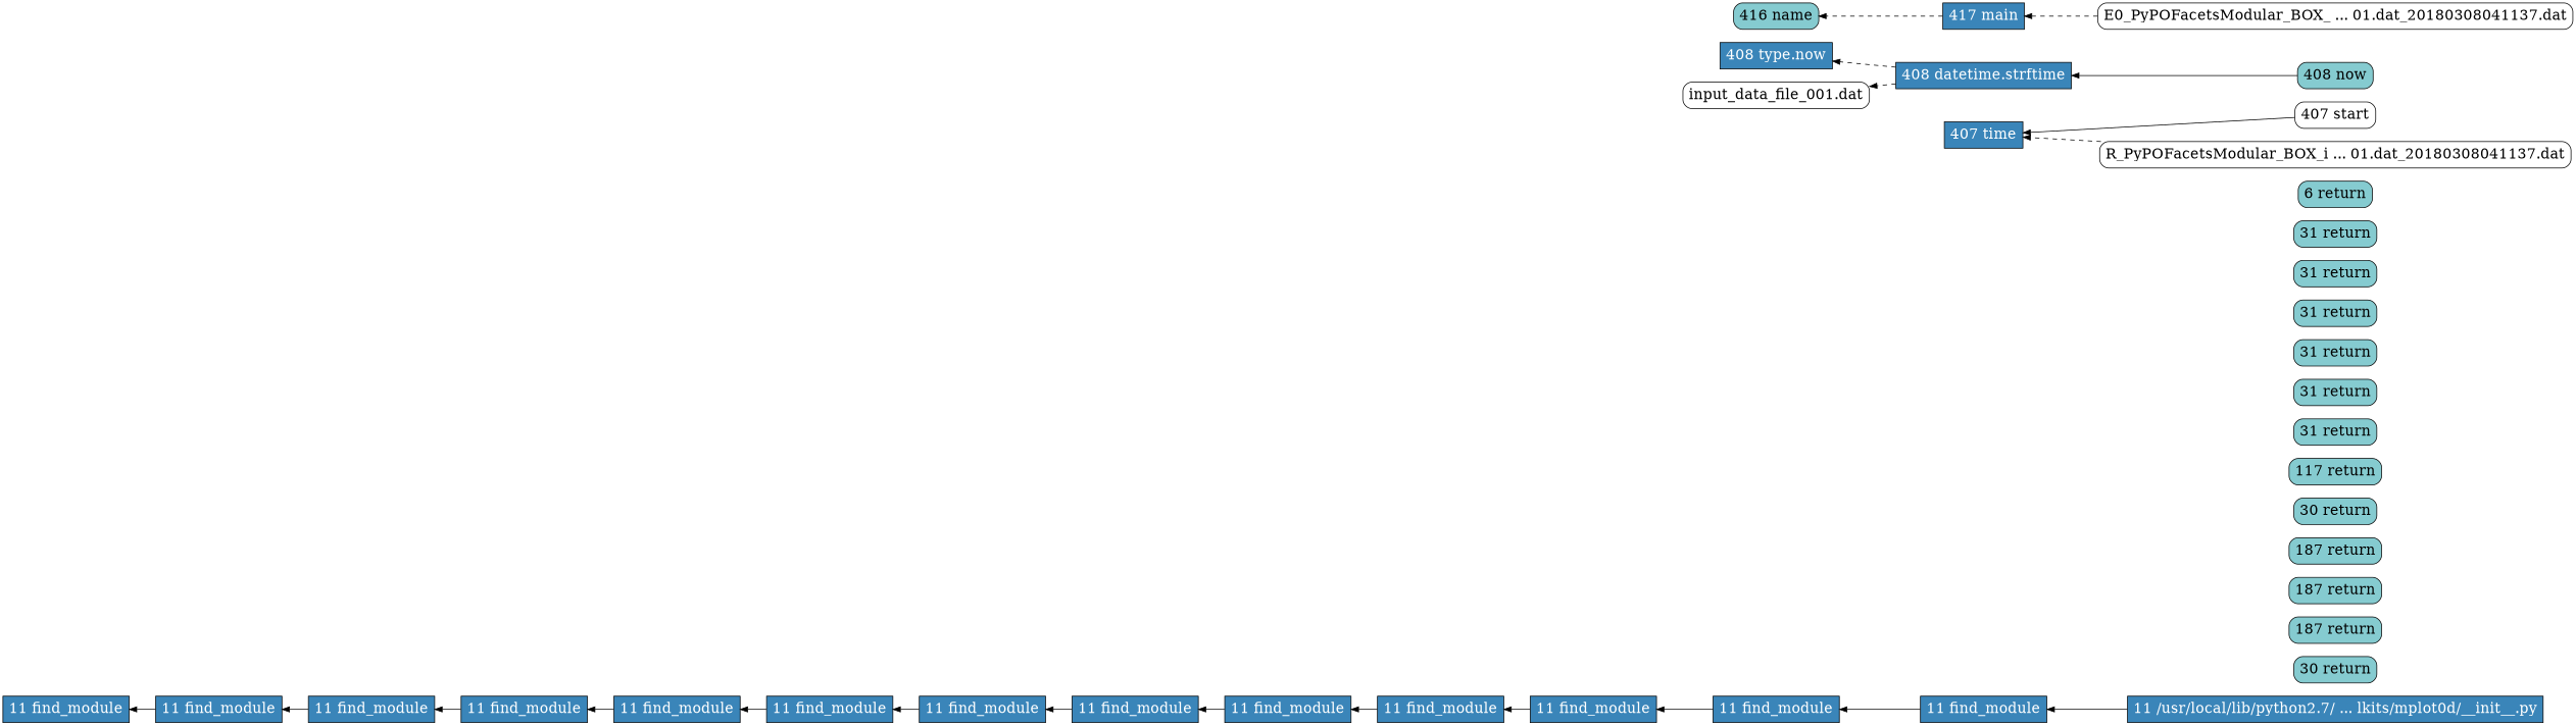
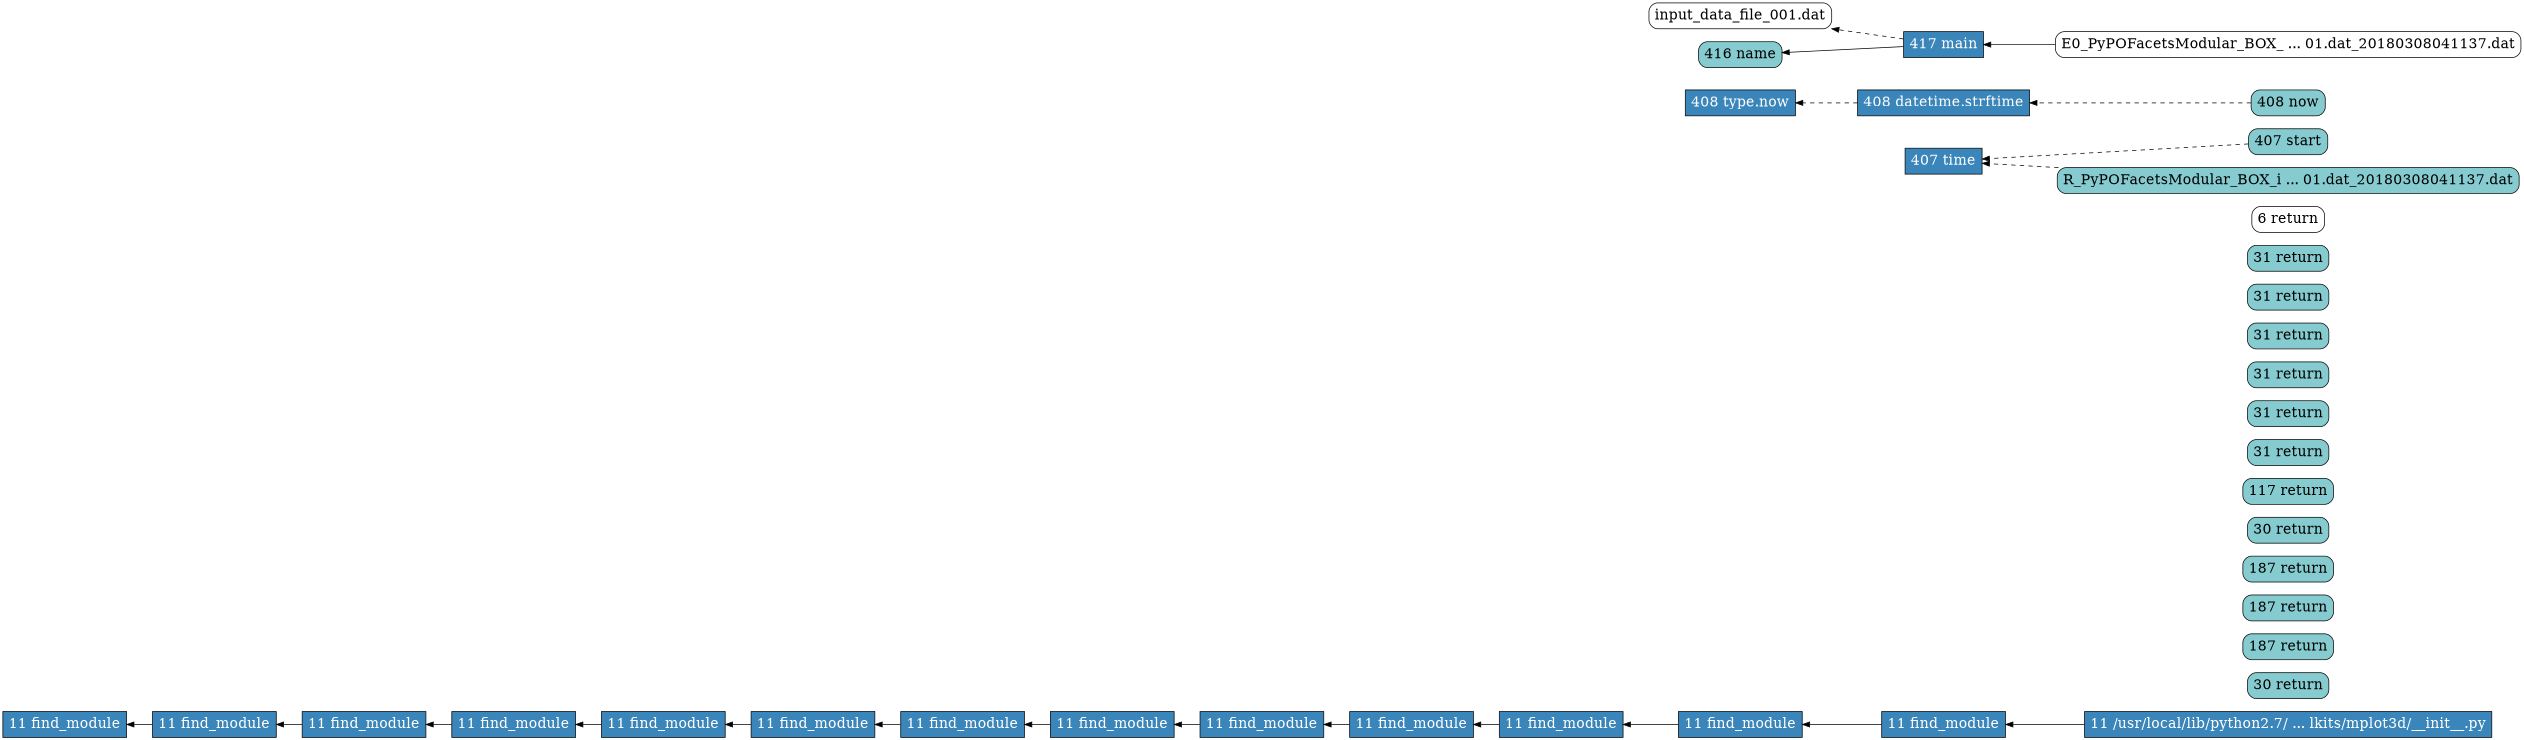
  digraph {
    rankdir=RL
    node [fillcolor="#3A85B9" fontcolor=black fontsize=20 shape=box style="rounded,filled"]
    n1 [fontcolor=white label="11 find_module" style=filled]
    n2 [fillcolor="#85CBD0" label="30 return"]
    n3 [fontcolor=white label="11 find_module" style=filled]
    n4 [fillcolor="#85CBD0" label="187 return"]
    n5 [fontcolor=white label="11 find_module" style=filled]
    n6 [fillcolor="#85CBD0" label="187 return"]
    n7 [fontcolor=white label="11 find_module" style=filled]
    n8 [fillcolor="#85CBD0" label="187 return"]
    n9 [fontcolor=white label="11 find_module" style=filled]
    n10 [fillcolor="#85CBD0" label="30 return"]
    n11 [fontcolor=white label="11 find_module" style=filled]
    n12 [fillcolor="#85CBD0" label="117 return"]
    n13 [fontcolor=white label="11 find_module" style=filled]
    n14 [fillcolor="#85CBD0" label="31 return"]
    n15 [fontcolor=white label="11 find_module" style=filled]
    n16 [fillcolor="#85CBD0" label="31 return"]
    n17 [fontcolor=white label="11 find_module" style=filled]
    n18 [fillcolor="#85CBD0" label="31 return"]
    n19 [fontcolor=white label="11 find_module" style=filled]
    n20 [fillcolor="#85CBD0" label="31 return"]
    n21 [fontcolor=white label="11 find_module" style=filled]
    n22 [fillcolor="#85CBD0" label="31 return"]
    n23 [fontcolor=white label="11 find_module" style=filled]
    n24 [fillcolor="#85CBD0" label="31 return"]
    n25 [fontcolor=white label="11 find_module" style=filled]
-   n26 [fillcolor="#85CBD0" label="6 return"]
-   n27 [fontcolor=white label="11 /usr/local/lib/python2.7/ ... lkits/mplot0d/__init__.py" style=filled]
+   n26 [fillcolor=white label="6 return"]
+   n27 [fontcolor=white label="11 /usr/local/lib/python2.7/ ... lkits/mplot3d/__init__.py" style=filled]
    n28 [fontcolor=white label="407 time" style=filled]
-   n29 [fillcolor=white label="407 start"]
+   n29 [fillcolor="#85CBD0" label="407 start"]
    n30 [fontcolor=white label="408 type.now" style=filled]
    n31 [fontcolor=white label="408 datetime.strftime" style=filled]
    n32 [fillcolor="#85CBD0" label="408 now"]
    n33 [fillcolor=white label="input_data_file_001.dat"]
-   n34 [fillcolor=white label="R_PyPOFacetsModular_BOX_i ... 01.dat_20180308041137.dat"]
+   n34 [fillcolor="#85CBD0" label="R_PyPOFacetsModular_BOX_i ... 01.dat_20180308041137.dat"]
    n35 [fontcolor=white label="417 main" style=filled]
    n36 [fillcolor="#85CBD0" label="416 name"]
    n37 [fillcolor=white label="E0_PyPOFacetsModular_BOX_ ... 01.dat_20180308041137.dat"]
    n3 -> n1
    n5 -> n3
    n7 -> n5
    n9 -> n7
    n11 -> n9
    n13 -> n11
    n15 -> n13
    n17 -> n15
    n19 -> n17
    n21 -> n19
    n23 -> n21
    n25 -> n23
    n27 -> n25
-   n29 -> n28
+   n29 -> n28 [style=dashed]
    n31 -> n30 [style=dashed]
-   n32 -> n31
+   n32 -> n31 [style=dashed]
    n34 -> n28 [style=dashed]
-   n31 -> n33 [style=dashed]
-   n35 -> n36 [style=dashed]
-   n37 -> n35 [style=dashed]
+   n35 -> n33 [style=dashed]
+   n35 -> n36 [style=solid]
+   n37 -> n35 [style=solid]
  }
